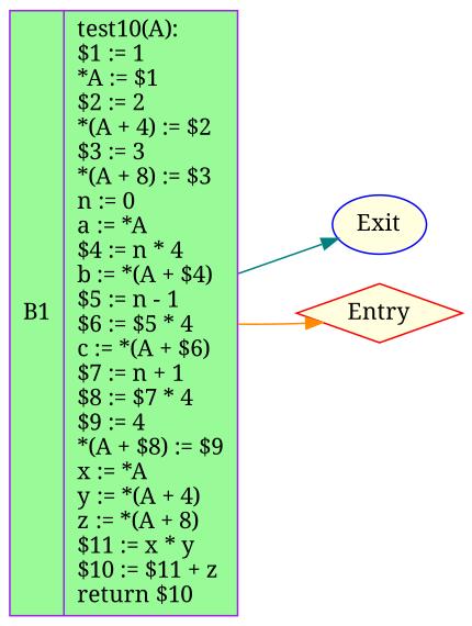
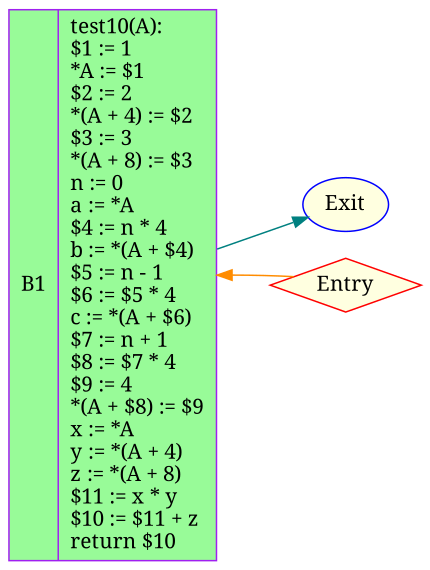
  digraph {
    fontname="Noto Serif"
    rankdir=LR
    node [fillcolor=lightyellow fontname="Noto Serif" style=filled]
    edge [fontname="Noto Serif"]
    n1 [color=purple fillcolor=palegreen label="{B1|test10(A):\l$1 := 1\l*A := $1\l$2 := 2\l*(A + 4) := $2\l$3 := 3\l*(A + 8) := $3\ln := 0\la := *A\l$4 := n * 4\lb := *(A + $4)\l$5 := n - 1\l$6 := $5 * 4\lc := *(A + $6)\l$7 := n + 1\l$8 := $7 * 4\l$9 := 4\l*(A + $8) := $9\lx := *A\ly := *(A + 4)\lz := *(A + 8)\l$11 := x * y\l$10 := $11 + z\lreturn $10\l}" shape=record]
    Exit [color=blue shape=ellipse]
    Entry [color=red shape=diamond]
    n1 -> Exit [color=teal]
-   n1 -> Entry [color=darkorange]
+   Entry -> n1 [color=darkorange]
  }
